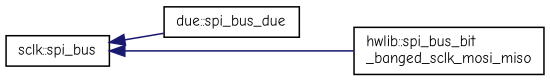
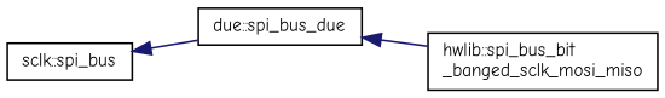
  digraph {
    fontname="Comic Neue"
    rankdir=LR
    node [color=black fillcolor=white fontname="Comic Neue" fontsize=10 shape=record style=filled]
    edge [color=midnightblue dir=back fontname="Comic Neue" fontsize=10 labelfontname=Helvetica labelfontsize=10 style=solid]
    n1 [height=0.2 label="sclk::spi_bus" width=0.4]
    n2 [height=0.2 label="due::spi_bus_due" width=0.4]
    n3 [height=0.2 label="hwlib::spi_bus_bit\l_banged_sclk_mosi_miso" width=0.4]
    n1 -> n2
-   n1 -> n3
+   n2 -> n3
  }
